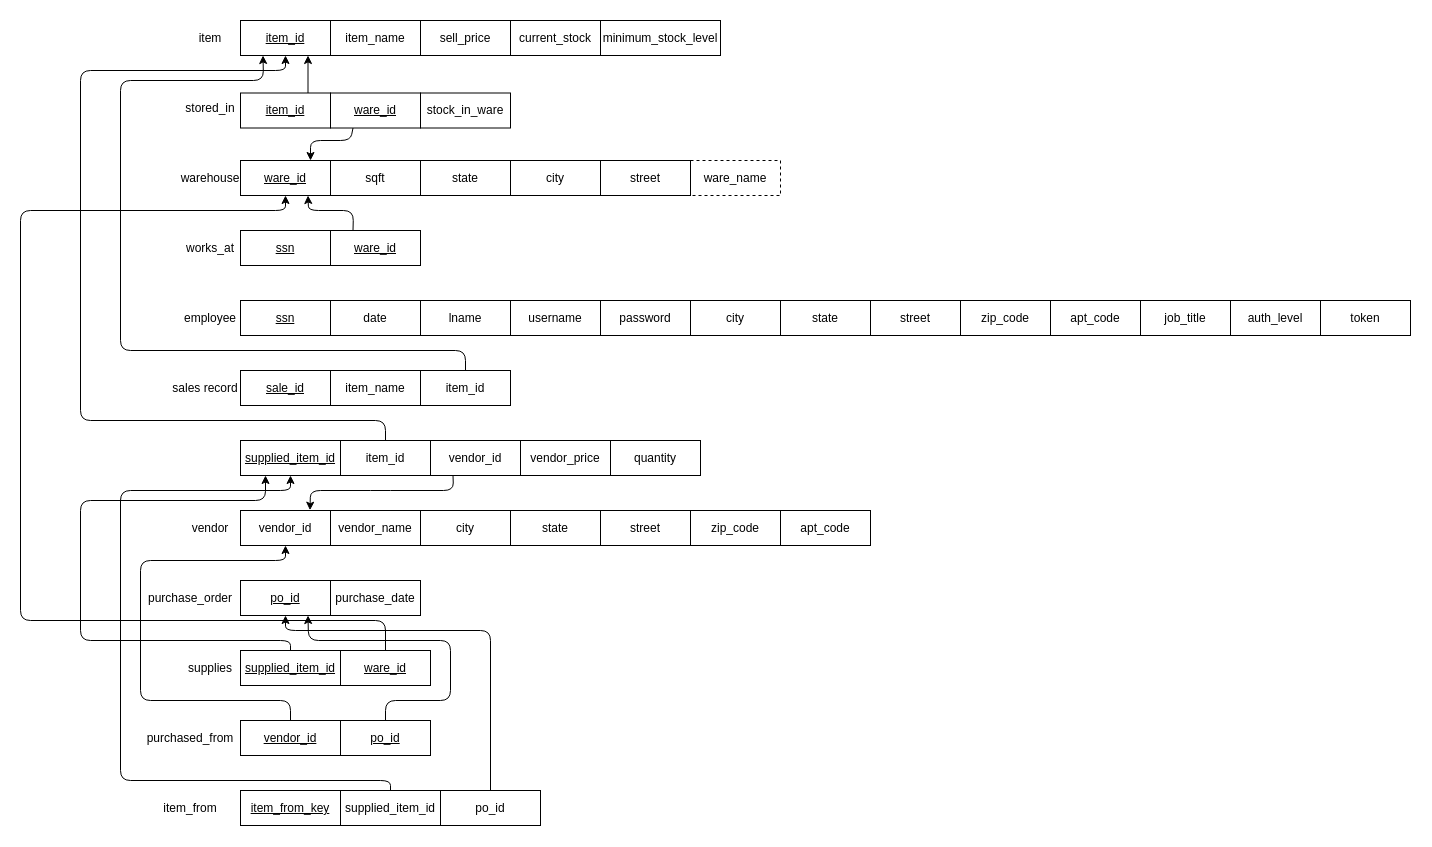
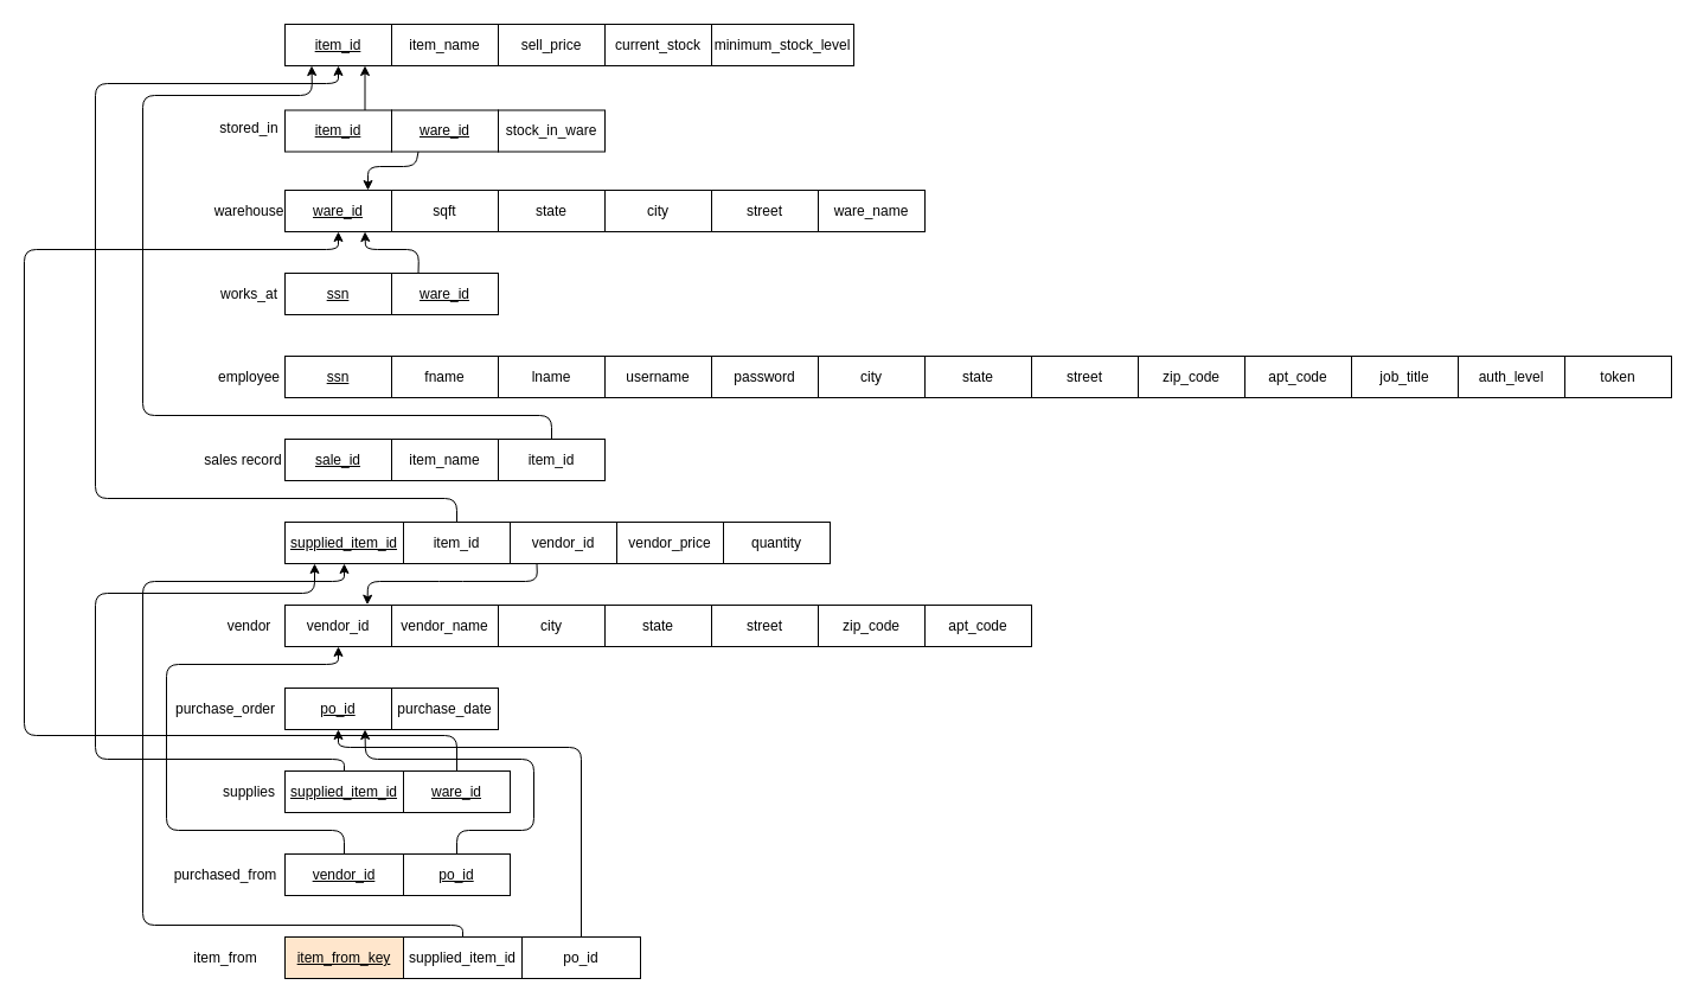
  <mxCell id="0" />
  <mxCell id="1" parent="0" />
  <mxCell id="2" value="" style="group;fontStyle=0" vertex="1" connectable="0" parent="1"><mxGeometry x="180" y="20" width="540" height="35" as="geometry" /></mxCell>
- <mxCell id="3" value="item" style="text;html=1;strokeColor=none;fillColor=none;align=center;verticalAlign=middle;whiteSpace=wrap;rounded=0;" vertex="1" parent="2"><mxGeometry y="2.5" width="60" height="30" as="geometry" /></mxCell>
  <mxCell id="4" value="&lt;u&gt;item_id&lt;/u&gt;" style="rounded=0;whiteSpace=wrap;html=1;" vertex="1" parent="2"><mxGeometry x="60" width="90" height="35" as="geometry" /></mxCell>
  <mxCell id="5" value="item_name" style="rounded=0;whiteSpace=wrap;html=1;" vertex="1" parent="2"><mxGeometry x="150" width="90" height="35" as="geometry" /></mxCell>
  <mxCell id="6" value="sell_price" style="rounded=0;whiteSpace=wrap;html=1;" vertex="1" parent="2"><mxGeometry x="240" width="90" height="35" as="geometry" /></mxCell>
  <mxCell id="7" value="current_stock" style="rounded=0;whiteSpace=wrap;html=1;" vertex="1" parent="2"><mxGeometry x="330" width="90" height="35" as="geometry" /></mxCell>
  <mxCell id="8" value="minimum_stock_level" style="rounded=0;whiteSpace=wrap;html=1;" vertex="1" parent="2"><mxGeometry x="420" width="120" height="35" as="geometry" /></mxCell>
  <mxCell id="9" value="" style="group" vertex="1" connectable="0" parent="1"><mxGeometry x="180" y="160" width="600" height="35" as="geometry" /></mxCell>
- <mxCell id="10" value="ware_name" style="rounded=0;whiteSpace=wrap;html=1;dashed=1;" vertex="1" parent="9"><mxGeometry x="510" width="90" height="35" as="geometry" /></mxCell>
+ <mxCell id="10" value="ware_name" style="rounded=0;whiteSpace=wrap;html=1;" vertex="1" parent="9"><mxGeometry x="510" width="90" height="35" as="geometry" /></mxCell>
  <mxCell id="11" value="warehouse" style="text;html=1;strokeColor=none;fillColor=none;align=center;verticalAlign=middle;whiteSpace=wrap;rounded=0;" vertex="1" parent="9"><mxGeometry y="2.5" width="60" height="30" as="geometry" /></mxCell>
  <mxCell id="12" value="&lt;u&gt;ware_id&lt;/u&gt;" style="rounded=0;whiteSpace=wrap;html=1;" vertex="1" parent="9"><mxGeometry x="60" width="90" height="35" as="geometry" /></mxCell>
  <mxCell id="13" value="sqft" style="rounded=0;whiteSpace=wrap;html=1;" vertex="1" parent="9"><mxGeometry x="150" width="90" height="35" as="geometry" /></mxCell>
  <mxCell id="14" value="state" style="rounded=0;whiteSpace=wrap;html=1;" vertex="1" parent="9"><mxGeometry x="240" width="90" height="35" as="geometry" /></mxCell>
  <mxCell id="15" value="city" style="rounded=0;whiteSpace=wrap;html=1;" vertex="1" parent="9"><mxGeometry x="330" width="90" height="35" as="geometry" /></mxCell>
  <mxCell id="16" value="street" style="rounded=0;whiteSpace=wrap;html=1;" vertex="1" parent="9"><mxGeometry x="420" width="90" height="35" as="geometry" /></mxCell>
  <mxCell id="17" value="" style="group" vertex="1" connectable="0" parent="1"><mxGeometry x="180" y="230" width="240" height="35" as="geometry" /></mxCell>
  <mxCell id="18" value="works_at" style="text;html=1;strokeColor=none;fillColor=none;align=center;verticalAlign=middle;whiteSpace=wrap;rounded=0;" vertex="1" parent="17"><mxGeometry y="2.5" width="60" height="30" as="geometry" /></mxCell>
  <mxCell id="19" value="&lt;u&gt;ssn&lt;/u&gt;" style="rounded=0;whiteSpace=wrap;html=1;" vertex="1" parent="17"><mxGeometry x="60" width="90" height="35" as="geometry" /></mxCell>
  <mxCell id="20" value="&lt;u&gt;ware_id&lt;/u&gt;" style="rounded=0;whiteSpace=wrap;html=1;" vertex="1" parent="17"><mxGeometry x="150" width="90" height="35" as="geometry" /></mxCell>
  <mxCell id="21" value="" style="group" vertex="1" connectable="0" parent="1"><mxGeometry x="170" y="370" width="430" height="35" as="geometry" /></mxCell>
  <mxCell id="22" value="sales record" style="text;html=1;strokeColor=none;fillColor=none;align=center;verticalAlign=middle;whiteSpace=wrap;rounded=0;" vertex="1" parent="21"><mxGeometry y="2.5" width="70" height="30" as="geometry" /></mxCell>
  <mxCell id="23" value="&lt;u&gt;sale_id&lt;/u&gt;" style="rounded=0;whiteSpace=wrap;html=1;" vertex="1" parent="21"><mxGeometry x="70" width="90" height="35" as="geometry" /></mxCell>
  <mxCell id="24" value="item_name" style="rounded=0;whiteSpace=wrap;html=1;" vertex="1" parent="21"><mxGeometry x="160" width="90" height="35" as="geometry" /></mxCell>
  <mxCell id="25" value="&lt;span&gt;item_id&lt;/span&gt;" style="rounded=0;whiteSpace=wrap;html=1;fontStyle=0" vertex="1" parent="21"><mxGeometry x="250" width="90" height="35" as="geometry" /></mxCell>
  <mxCell id="26" value="" style="group" vertex="1" connectable="0" parent="1"><mxGeometry x="170" y="440" width="530" height="35" as="geometry" /></mxCell>
  <mxCell id="27" value="&lt;u&gt;supplied_item_id&lt;/u&gt;" style="rounded=0;whiteSpace=wrap;html=1;" vertex="1" parent="26"><mxGeometry x="70" width="100" height="35" as="geometry" /></mxCell>
  <mxCell id="28" value="item_id" style="rounded=0;whiteSpace=wrap;html=1;" vertex="1" parent="26"><mxGeometry x="170" width="90" height="35" as="geometry" /></mxCell>
  <mxCell id="29" value="vendor_id" style="rounded=0;whiteSpace=wrap;html=1;" vertex="1" parent="26"><mxGeometry x="260" width="90" height="35" as="geometry" /></mxCell>
  <mxCell id="30" value="vendor_price" style="rounded=0;whiteSpace=wrap;html=1;" vertex="1" parent="26"><mxGeometry x="350" width="90" height="35" as="geometry" /></mxCell>
  <mxCell id="31" value="quantity" style="rounded=0;whiteSpace=wrap;html=1;" vertex="1" parent="26"><mxGeometry x="440" width="90" height="35" as="geometry" /></mxCell>
  <mxCell id="32" value="" style="group" vertex="1" connectable="0" parent="1"><mxGeometry x="180" y="510" width="690" height="35" as="geometry" /></mxCell>
  <mxCell id="33" value="zip_code" style="rounded=0;whiteSpace=wrap;html=1;" vertex="1" parent="32"><mxGeometry x="510" width="90" height="35" as="geometry" /></mxCell>
  <mxCell id="34" value="vendor" style="text;html=1;strokeColor=none;fillColor=none;align=center;verticalAlign=middle;whiteSpace=wrap;rounded=0;" vertex="1" parent="32"><mxGeometry y="2.5" width="60" height="30" as="geometry" /></mxCell>
  <mxCell id="35" value="vendor_id" style="rounded=0;whiteSpace=wrap;html=1;" vertex="1" parent="32"><mxGeometry x="60" width="90" height="35" as="geometry" /></mxCell>
  <mxCell id="36" value="vendor_name" style="rounded=0;whiteSpace=wrap;html=1;" vertex="1" parent="32"><mxGeometry x="150" width="90" height="35" as="geometry" /></mxCell>
  <mxCell id="37" value="city" style="rounded=0;whiteSpace=wrap;html=1;" vertex="1" parent="32"><mxGeometry x="240" width="90" height="35" as="geometry" /></mxCell>
  <mxCell id="38" value="state" style="rounded=0;whiteSpace=wrap;html=1;" vertex="1" parent="32"><mxGeometry x="330" width="90" height="35" as="geometry" /></mxCell>
  <mxCell id="39" value="street" style="rounded=0;whiteSpace=wrap;html=1;" vertex="1" parent="32"><mxGeometry x="420" width="90" height="35" as="geometry" /></mxCell>
  <mxCell id="40" value="apt_code" style="rounded=0;whiteSpace=wrap;html=1;" vertex="1" parent="32"><mxGeometry x="600" width="90" height="35" as="geometry" /></mxCell>
  <mxCell id="41" value="" style="group" vertex="1" connectable="0" parent="1"><mxGeometry x="180" y="92.5" width="330" height="35" as="geometry" /></mxCell>
  <mxCell id="42" value="stored_in" style="text;html=1;strokeColor=none;fillColor=none;align=center;verticalAlign=middle;whiteSpace=wrap;rounded=0;" vertex="1" parent="41"><mxGeometry width="60" height="30" as="geometry" /></mxCell>
  <mxCell id="43" value="stock_in_ware" style="rounded=0;whiteSpace=wrap;html=1;" vertex="1" parent="41"><mxGeometry x="240" width="90" height="35" as="geometry" /></mxCell>
  <mxCell id="44" value="&lt;u&gt;item_id&lt;/u&gt;" style="rounded=0;whiteSpace=wrap;html=1;" vertex="1" parent="41"><mxGeometry x="60" width="90" height="35" as="geometry" /></mxCell>
  <mxCell id="45" value="&lt;u&gt;ware_id&lt;/u&gt;" style="rounded=0;whiteSpace=wrap;html=1;" vertex="1" parent="41"><mxGeometry x="150" width="90" height="35" as="geometry" /></mxCell>
  <mxCell id="46" value="" style="group" vertex="1" connectable="0" parent="1"><mxGeometry x="180" y="300" width="1230" height="35" as="geometry" /></mxCell>
  <mxCell id="47" value="city" style="rounded=0;whiteSpace=wrap;html=1;" vertex="1" parent="46"><mxGeometry x="510" width="90" height="35" as="geometry" /></mxCell>
  <mxCell id="48" value="employee" style="text;html=1;strokeColor=none;fillColor=none;align=center;verticalAlign=middle;whiteSpace=wrap;rounded=0;" vertex="1" parent="46"><mxGeometry y="2.5" width="60" height="30" as="geometry" /></mxCell>
  <mxCell id="49" value="&lt;u&gt;ssn&lt;/u&gt;" style="rounded=0;whiteSpace=wrap;html=1;" vertex="1" parent="46"><mxGeometry x="60" width="90" height="35" as="geometry" /></mxCell>
- <mxCell id="50" value="date" style="rounded=0;whiteSpace=wrap;html=1;" vertex="1" parent="46"><mxGeometry x="150" width="90" height="35" as="geometry" /></mxCell>
+ <mxCell id="50" value="fname" style="rounded=0;whiteSpace=wrap;html=1;" vertex="1" parent="46"><mxGeometry x="150" width="90" height="35" as="geometry" /></mxCell>
  <mxCell id="51" value="lname" style="rounded=0;whiteSpace=wrap;html=1;" vertex="1" parent="46"><mxGeometry x="240" width="90" height="35" as="geometry" /></mxCell>
  <mxCell id="52" value="username" style="rounded=0;whiteSpace=wrap;html=1;" vertex="1" parent="46"><mxGeometry x="330" width="90" height="35" as="geometry" /></mxCell>
  <mxCell id="53" value="password" style="rounded=0;whiteSpace=wrap;html=1;" vertex="1" parent="46"><mxGeometry x="420" width="90" height="35" as="geometry" /></mxCell>
  <mxCell id="54" value="state" style="rounded=0;whiteSpace=wrap;html=1;" vertex="1" parent="46"><mxGeometry x="600" width="90" height="35" as="geometry" /></mxCell>
  <mxCell id="55" value="street" style="rounded=0;whiteSpace=wrap;html=1;" vertex="1" parent="46"><mxGeometry x="690" width="90" height="35" as="geometry" /></mxCell>
  <mxCell id="56" value="zip_code" style="rounded=0;whiteSpace=wrap;html=1;" vertex="1" parent="46"><mxGeometry x="780" width="90" height="35" as="geometry" /></mxCell>
  <mxCell id="57" value="apt_code" style="rounded=0;whiteSpace=wrap;html=1;" vertex="1" parent="46"><mxGeometry x="870" width="90" height="35" as="geometry" /></mxCell>
  <mxCell id="58" value="job_title" style="rounded=0;whiteSpace=wrap;html=1;" vertex="1" parent="46"><mxGeometry x="960" width="90" height="35" as="geometry" /></mxCell>
  <mxCell id="59" value="auth_level" style="rounded=0;whiteSpace=wrap;html=1;" vertex="1" parent="46"><mxGeometry x="1050" width="90" height="35" as="geometry" /></mxCell>
  <mxCell id="60" value="token" style="rounded=0;whiteSpace=wrap;html=1;" vertex="1" parent="46"><mxGeometry x="1140" width="90" height="35" as="geometry" /></mxCell>
  <mxCell id="61" value="" style="group" vertex="1" connectable="0" parent="1"><mxGeometry x="180" y="650" width="250" height="35" as="geometry" /></mxCell>
  <mxCell id="62" value="supplies" style="text;html=1;strokeColor=none;fillColor=none;align=center;verticalAlign=middle;whiteSpace=wrap;rounded=0;" vertex="1" parent="61"><mxGeometry y="2.5" width="60" height="30" as="geometry" /></mxCell>
  <mxCell id="63" value="&lt;u&gt;supplied_item_id&lt;/u&gt;" style="rounded=0;whiteSpace=wrap;html=1;" vertex="1" parent="61"><mxGeometry x="60" width="100" height="35" as="geometry" /></mxCell>
  <mxCell id="64" value="&lt;u&gt;ware_id&lt;/u&gt;" style="rounded=0;whiteSpace=wrap;html=1;" vertex="1" parent="61"><mxGeometry x="160" width="90" height="35" as="geometry" /></mxCell>
  <mxCell id="65" value="" style="group" vertex="1" connectable="0" parent="1"><mxGeometry x="160" y="580" width="260" height="35" as="geometry" /></mxCell>
  <mxCell id="66" value="purchase_order" style="text;html=1;strokeColor=none;fillColor=none;align=center;verticalAlign=middle;whiteSpace=wrap;rounded=0;" vertex="1" parent="65"><mxGeometry y="2.5" width="60" height="30" as="geometry" /></mxCell>
  <mxCell id="67" value="&lt;u&gt;po_id&lt;/u&gt;" style="rounded=0;whiteSpace=wrap;html=1;" vertex="1" parent="65"><mxGeometry x="80" width="90" height="35" as="geometry" /></mxCell>
  <mxCell id="68" value="purchase_date" style="rounded=0;whiteSpace=wrap;html=1;" vertex="1" parent="65"><mxGeometry x="170" width="90" height="35" as="geometry" /></mxCell>
  <mxCell id="69" value="" style="group" vertex="1" connectable="0" parent="1"><mxGeometry x="160" y="720" width="270" height="35" as="geometry" /></mxCell>
  <mxCell id="70" value="purchased_from" style="text;html=1;strokeColor=none;fillColor=none;align=center;verticalAlign=middle;whiteSpace=wrap;rounded=0;" vertex="1" parent="69"><mxGeometry y="2.5" width="60" height="30" as="geometry" /></mxCell>
  <mxCell id="71" value="&lt;u&gt;vendor_id&lt;/u&gt;" style="rounded=0;whiteSpace=wrap;html=1;" vertex="1" parent="69"><mxGeometry x="80" width="100" height="35" as="geometry" /></mxCell>
  <mxCell id="72" value="&lt;u&gt;po_id&lt;/u&gt;" style="rounded=0;whiteSpace=wrap;html=1;" vertex="1" parent="69"><mxGeometry x="180" width="90" height="35" as="geometry" /></mxCell>
  <mxCell id="73" value="" style="group" vertex="1" connectable="0" parent="1"><mxGeometry x="160" y="790" width="380" height="35" as="geometry" /></mxCell>
  <mxCell id="74" value="" style="group" vertex="1" connectable="0" parent="73"><mxGeometry width="280" height="35" as="geometry" /></mxCell>
  <mxCell id="75" value="item_from" style="text;html=1;strokeColor=none;fillColor=none;align=center;verticalAlign=middle;whiteSpace=wrap;rounded=0;" vertex="1" parent="74"><mxGeometry y="2.5" width="60" height="30" as="geometry" /></mxCell>
- <mxCell id="76" value="&lt;u&gt;item_from_key&lt;/u&gt;" style="rounded=0;whiteSpace=wrap;html=1;" vertex="1" parent="74"><mxGeometry x="80" width="100" height="35" as="geometry" /></mxCell>
+ <mxCell id="76" value="&lt;u&gt;item_from_key&lt;/u&gt;" style="rounded=0;whiteSpace=wrap;html=1;fillColor=#ffe6cc;" vertex="1" parent="74"><mxGeometry x="80" width="100" height="35" as="geometry" /></mxCell>
  <mxCell id="77" value="supplied_item_id" style="rounded=0;whiteSpace=wrap;html=1;" vertex="1" parent="74"><mxGeometry x="180" width="100" height="35" as="geometry" /></mxCell>
  <mxCell id="78" value="po_id" style="rounded=0;whiteSpace=wrap;html=1;" vertex="1" parent="73"><mxGeometry x="280" width="100" height="35" as="geometry" /></mxCell>
  <mxCell id="79" style="edgeStyle=none;html=1;exitX=0.5;exitY=0;exitDx=0;exitDy=0;entryX=0.5;entryY=1;entryDx=0;entryDy=0;" edge="1" parent="1" source="78" target="67"><mxGeometry relative="1" as="geometry"><Array as="points"><mxPoint x="490" y="630" /><mxPoint x="285" y="630" /></Array></mxGeometry></mxCell>
  <mxCell id="80" style="edgeStyle=none;html=1;exitX=0.5;exitY=0;exitDx=0;exitDy=0;entryX=0.5;entryY=1;entryDx=0;entryDy=0;" edge="1" parent="1" source="77" target="27"><mxGeometry relative="1" as="geometry"><Array as="points"><mxPoint x="390" y="780" /><mxPoint x="120" y="780" /><mxPoint x="120" y="490" /><mxPoint x="290" y="490" /></Array></mxGeometry></mxCell>
  <mxCell id="81" style="edgeStyle=none;html=1;exitX=0.5;exitY=0;exitDx=0;exitDy=0;entryX=0.5;entryY=1;entryDx=0;entryDy=0;" edge="1" parent="1" source="71" target="35"><mxGeometry relative="1" as="geometry"><Array as="points"><mxPoint x="290" y="700" /><mxPoint x="140" y="700" /><mxPoint x="140" y="560" /><mxPoint x="285" y="560" /></Array></mxGeometry></mxCell>
  <mxCell id="82" style="edgeStyle=none;html=1;exitX=0.5;exitY=0;exitDx=0;exitDy=0;entryX=0.75;entryY=1;entryDx=0;entryDy=0;" edge="1" parent="1" source="72" target="67"><mxGeometry relative="1" as="geometry"><Array as="points"><mxPoint x="385" y="700" /><mxPoint x="450" y="700" /><mxPoint x="450" y="640" /><mxPoint x="308" y="640" /></Array></mxGeometry></mxCell>
  <mxCell id="83" style="edgeStyle=none;html=1;exitX=0.5;exitY=0;exitDx=0;exitDy=0;entryX=0.25;entryY=1;entryDx=0;entryDy=0;" edge="1" parent="1" source="63" target="27"><mxGeometry relative="1" as="geometry"><Array as="points"><mxPoint x="290" y="640" /><mxPoint x="80" y="640" /><mxPoint x="80" y="500" /><mxPoint x="265" y="500" /></Array></mxGeometry></mxCell>
  <mxCell id="84" style="edgeStyle=none;html=1;exitX=0.5;exitY=0;exitDx=0;exitDy=0;entryX=0.5;entryY=1;entryDx=0;entryDy=0;" edge="1" parent="1" source="64" target="12"><mxGeometry relative="1" as="geometry"><Array as="points"><mxPoint x="385" y="620" /><mxPoint x="20" y="620" /><mxPoint x="20" y="210" /><mxPoint x="285" y="210" /></Array></mxGeometry></mxCell>
  <mxCell id="85" style="edgeStyle=none;html=1;exitX=0.25;exitY=1;exitDx=0;exitDy=0;entryX=0.772;entryY=-0.009;entryDx=0;entryDy=0;entryPerimeter=0;" edge="1" parent="1" source="29" target="35"><mxGeometry relative="1" as="geometry"><Array as="points"><mxPoint x="453" y="490" /><mxPoint x="380" y="490" /><mxPoint x="310" y="490" /></Array></mxGeometry></mxCell>
  <mxCell id="86" style="edgeStyle=none;html=1;exitX=0.5;exitY=0;exitDx=0;exitDy=0;entryX=0.5;entryY=1;entryDx=0;entryDy=0;" edge="1" parent="1" source="28" target="4"><mxGeometry relative="1" as="geometry"><Array as="points"><mxPoint x="385" y="420" /><mxPoint x="80" y="420" /><mxPoint x="80" y="70" /><mxPoint x="285" y="70" /></Array></mxGeometry></mxCell>
  <mxCell id="87" style="edgeStyle=none;html=1;exitX=0.75;exitY=0;exitDx=0;exitDy=0;entryX=0.75;entryY=1;entryDx=0;entryDy=0;" edge="1" parent="1" source="44" target="4"><mxGeometry relative="1" as="geometry" /></mxCell>
  <mxCell id="88" style="edgeStyle=none;html=1;exitX=0.25;exitY=1;exitDx=0;exitDy=0;" edge="1" parent="1" source="45"><mxGeometry relative="1" as="geometry"><mxPoint x="310" y="160" as="targetPoint" /><Array as="points"><mxPoint x="350" y="140" /><mxPoint x="310" y="140" /></Array></mxGeometry></mxCell>
  <mxCell id="89" style="edgeStyle=none;html=1;exitX=0.5;exitY=0;exitDx=0;exitDy=0;entryX=0.25;entryY=1;entryDx=0;entryDy=0;" edge="1" parent="1" source="25" target="4"><mxGeometry relative="1" as="geometry"><Array as="points"><mxPoint x="465" y="350" /><mxPoint x="120" y="350" /><mxPoint x="120" y="80" /><mxPoint x="263" y="80" /></Array></mxGeometry></mxCell>
  <mxCell id="90" style="edgeStyle=none;html=1;exitX=0.25;exitY=0;exitDx=0;exitDy=0;entryX=0.75;entryY=1;entryDx=0;entryDy=0;" edge="1" parent="1" source="20" target="12"><mxGeometry relative="1" as="geometry"><Array as="points"><mxPoint x="353" y="210" /><mxPoint x="308" y="210" /></Array></mxGeometry></mxCell>
